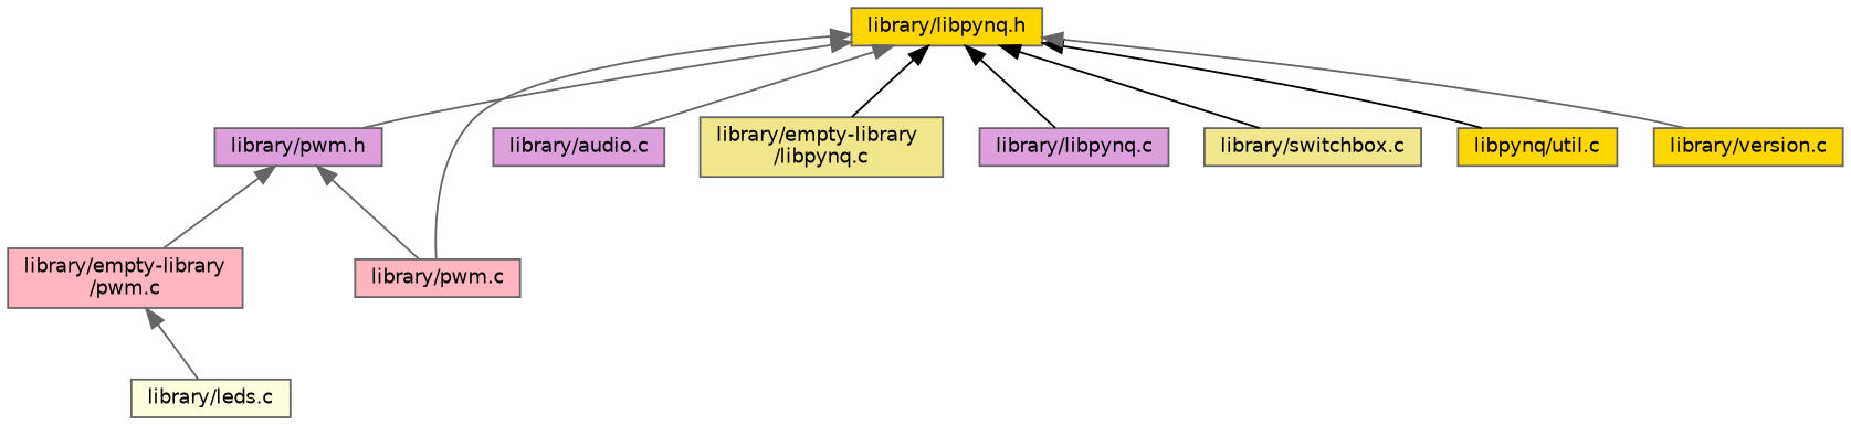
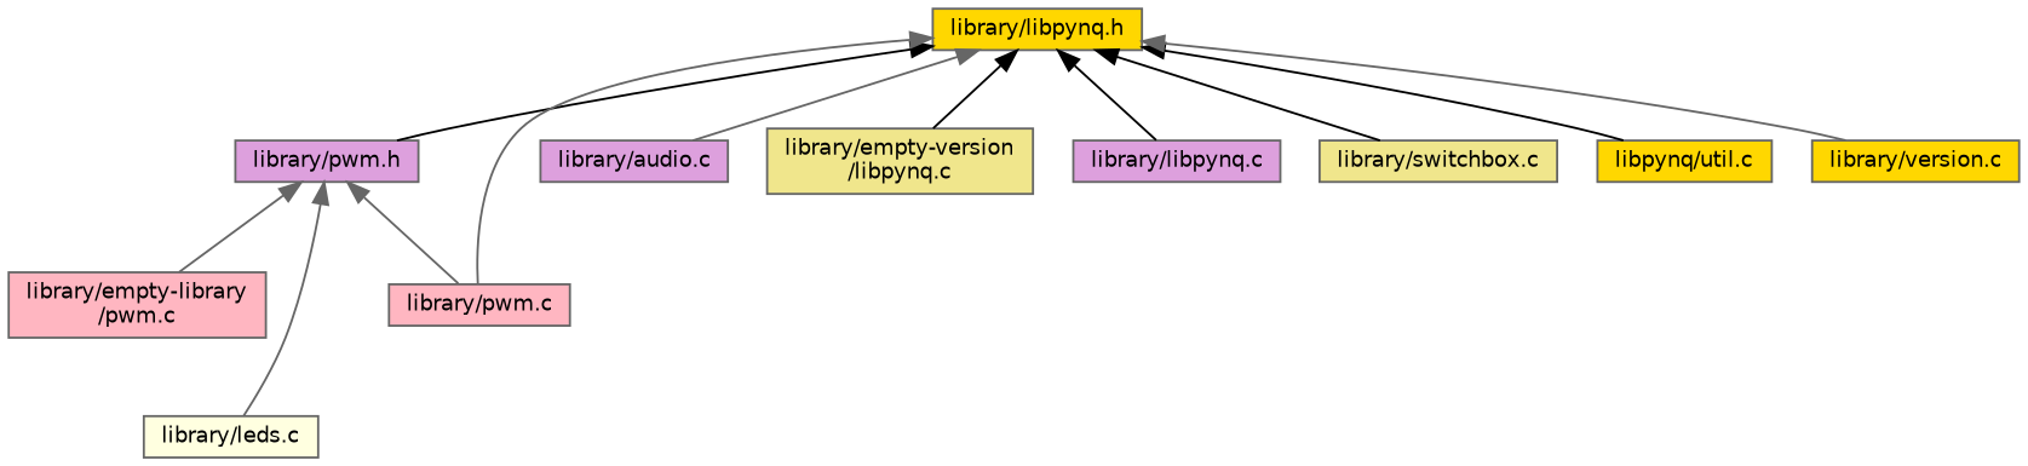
  digraph {
    node [color=grey40 fillcolor=plum fontname=Helvetica fontsize=10 shape=box style=filled]
    edge [color=gray40 dir=back fontname=Helvetica fontsize=10 labelfontname=Helvetica labelfontsize=10 style=solid]
    n1 [color=gray40 fontcolor=black height=0.2 label="library/pwm.h" width=0.4]
    n2 [fillcolor=lightpink height=0.2 label="library/empty-library\l/pwm.c" width=0.4]
    n3 [fillcolor=lightyellow height=0.2 label="library/leds.c" width=0.4]
    n4 [fillcolor=lightpink height=0.2 label="library/pwm.c" width=0.4]
    n5 [fillcolor=gold height=0.2 label="library/libpynq.h" width=0.4]
    n6 [height=0.2 label="library/audio.c" width=0.4]
-   n7 [fillcolor=khaki height=0.2 label="library/empty-library\l/libpynq.c" width=0.4]
+   n7 [fillcolor=khaki height=0.2 label="library/empty-version\l/libpynq.c" width=0.4]
    n8 [height=0.2 label="library/libpynq.c" width=0.4]
    n9 [fillcolor=khaki height=0.2 label="library/switchbox.c" width=0.4]
    n10 [fillcolor=gold height=0.2 label="libpynq/util.c" width=0.4]
    n11 [fillcolor=gold height=0.2 label="library/version.c" width=0.4]
    n1 -> n2
-   n2 -> n3
+   n1 -> n3
    n1 -> n4
-   n5 -> n1
+   n5 -> n1 [color=black]
    n5 -> n4
    n5 -> n6
    n5 -> n7 [color=black]
    n5 -> n8 [color=black]
    n5 -> n9 [color=black]
    n5 -> n10 [color=black]
    n5 -> n11
  }
